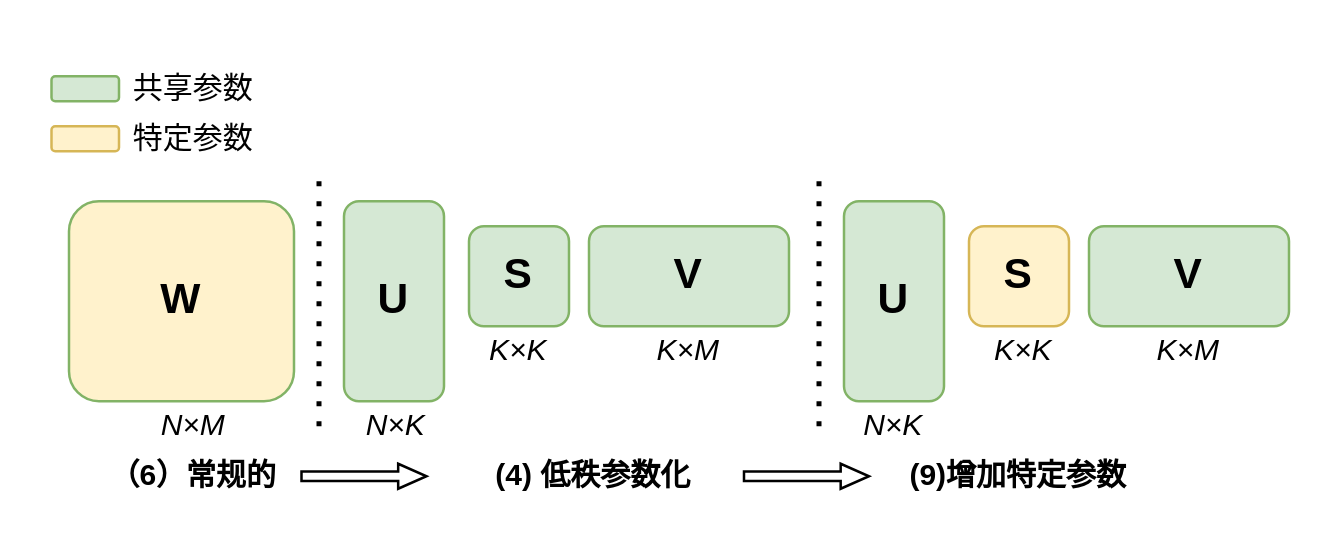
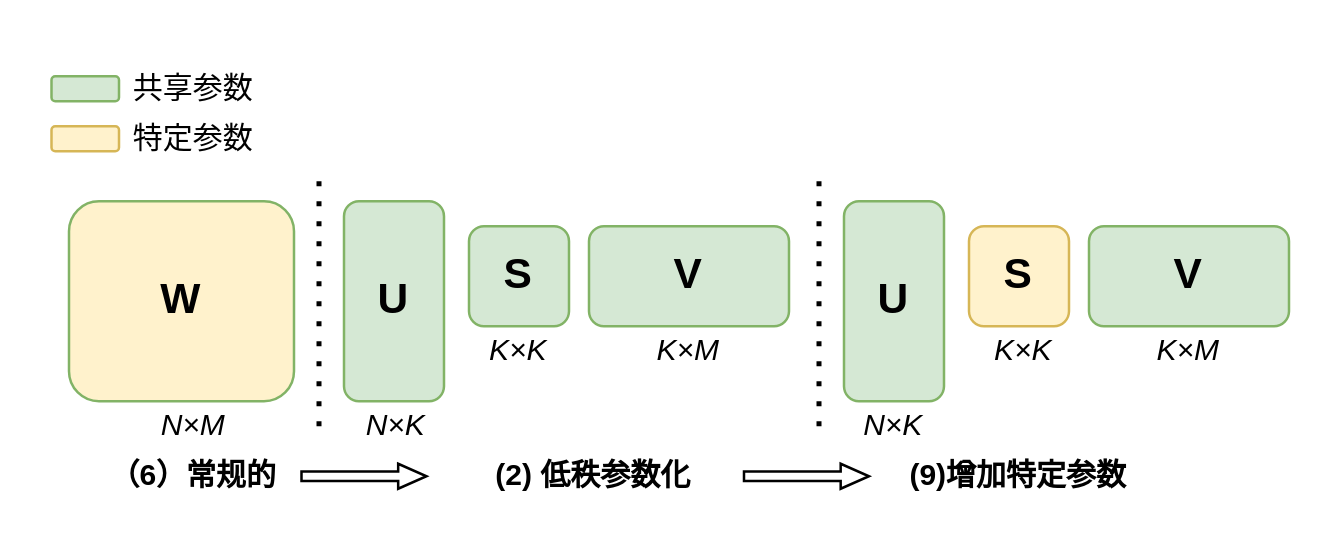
  <mxCell id="0" />
  <mxCell id="1" parent="0" />
  <mxCell id="2" value="&lt;b&gt;&lt;font style=&quot;font-size: 17px;&quot;&gt;W&lt;/font&gt;&lt;/b&gt;" style="rounded=1;whiteSpace=wrap;html=1;fillColor=#fff2cc;strokeColor=#82b366;" parent="1" vertex="1"><mxGeometry x="27" y="80" width="90" height="80" as="geometry" /></mxCell>
  <mxCell id="3" value="" style="endArrow=none;dashed=1;html=1;dashPattern=1 3;strokeWidth=2;rounded=0;" parent="1" edge="1"><mxGeometry width="50" height="50" relative="1" as="geometry"><mxPoint x="127" y="170" as="sourcePoint" /><mxPoint x="127" y="70" as="targetPoint" /></mxGeometry></mxCell>
  <mxCell id="4" value="&lt;b&gt;&lt;font style=&quot;font-size: 17px;&quot;&gt;U&lt;/font&gt;&lt;/b&gt;" style="rounded=1;whiteSpace=wrap;html=1;fillColor=#d5e8d4;strokeColor=#82b366;" parent="1" vertex="1"><mxGeometry x="137" y="80" width="40" height="80" as="geometry" /></mxCell>
  <mxCell id="5" value="&lt;b&gt;&lt;font style=&quot;font-size: 17px;&quot;&gt;S&lt;/font&gt;&lt;/b&gt;" style="rounded=1;whiteSpace=wrap;html=1;fillColor=#d5e8d4;strokeColor=#82b366;" parent="1" vertex="1"><mxGeometry x="187" y="90" width="40" height="40" as="geometry" /></mxCell>
  <mxCell id="6" value="&lt;b&gt;&lt;font style=&quot;font-size: 17px;&quot;&gt;V&lt;/font&gt;&lt;/b&gt;" style="rounded=1;whiteSpace=wrap;html=1;fillColor=#d5e8d4;strokeColor=#82b366;direction=south;" parent="1" vertex="1"><mxGeometry x="235" y="90" width="80" height="40" as="geometry" /></mxCell>
  <mxCell id="7" value="" style="endArrow=none;dashed=1;html=1;dashPattern=1 3;strokeWidth=2;rounded=0;" parent="1" edge="1"><mxGeometry width="50" height="50" relative="1" as="geometry"><mxPoint x="327" y="170" as="sourcePoint" /><mxPoint x="327" y="70" as="targetPoint" /></mxGeometry></mxCell>
  <mxCell id="8" value="&lt;b&gt;&lt;font style=&quot;font-size: 17px;&quot;&gt;U&lt;/font&gt;&lt;/b&gt;" style="rounded=1;whiteSpace=wrap;html=1;fillColor=#d5e8d4;strokeColor=#82b366;" parent="1" vertex="1"><mxGeometry x="337" y="80" width="40" height="80" as="geometry" /></mxCell>
  <mxCell id="9" value="&lt;b style=&quot;border-color: var(--border-color);&quot;&gt;&lt;font style=&quot;border-color: var(--border-color); font-size: 17px;&quot;&gt;S&lt;/font&gt;&lt;/b&gt;" style="rounded=1;whiteSpace=wrap;html=1;fillColor=#fff2cc;strokeColor=#d6b656;" parent="1" vertex="1"><mxGeometry x="387" y="90" width="40" height="40" as="geometry" /></mxCell>
  <mxCell id="10" value="&lt;b style=&quot;border-color: var(--border-color);&quot;&gt;&lt;font style=&quot;border-color: var(--border-color); font-size: 17px;&quot;&gt;V&lt;/font&gt;&lt;/b&gt;" style="rounded=1;whiteSpace=wrap;html=1;fillColor=#d5e8d4;strokeColor=#82b366;direction=south;" parent="1" vertex="1"><mxGeometry x="435" y="90" width="80" height="40" as="geometry" /></mxCell>
  <mxCell id="11" value="&lt;b&gt;（6）常规的&lt;/b&gt;" style="text;html=1;strokeColor=none;fillColor=none;align=center;verticalAlign=middle;whiteSpace=wrap;rounded=0;" parent="1" vertex="1"><mxGeometry x="37" y="180" width="80" height="20" as="geometry" /></mxCell>
- <mxCell id="12" value="&lt;b&gt;(4) 低秩参数化&lt;/b&gt;" style="text;html=1;strokeColor=none;fillColor=none;align=center;verticalAlign=middle;whiteSpace=wrap;rounded=0;" parent="1" vertex="1"><mxGeometry x="177" y="180" width="120" height="20" as="geometry" /></mxCell>
+ <mxCell id="12" value="&lt;b&gt;(2) 低秩参数化&lt;/b&gt;" style="text;html=1;strokeColor=none;fillColor=none;align=center;verticalAlign=middle;whiteSpace=wrap;rounded=0;" parent="1" vertex="1"><mxGeometry x="177" y="180" width="120" height="20" as="geometry" /></mxCell>
  <mxCell id="13" value="&lt;b&gt;(9)增加特定参数&lt;br&gt;&lt;/b&gt;" style="text;html=1;strokeColor=none;fillColor=none;align=center;verticalAlign=middle;whiteSpace=wrap;rounded=0;" parent="1" vertex="1"><mxGeometry x="347" y="180" width="120" height="20" as="geometry" /></mxCell>
  <mxCell id="14" value="" style="html=1;shadow=0;dashed=0;align=center;verticalAlign=middle;shape=mxgraph.arrows2.arrow;dy=0.62;dx=11.33;notch=0;" parent="1" vertex="1"><mxGeometry x="120" y="185" width="50" height="10" as="geometry" /></mxCell>
  <mxCell id="15" value="" style="html=1;shadow=0;dashed=0;align=center;verticalAlign=middle;shape=mxgraph.arrows2.arrow;dy=0.62;dx=11.33;notch=0;" parent="1" vertex="1"><mxGeometry x="297" y="185" width="50" height="10" as="geometry" /></mxCell>
  <mxCell id="16" value="N×M" style="text;html=1;strokeColor=none;fillColor=none;align=center;verticalAlign=middle;whiteSpace=wrap;rounded=0;fontStyle=2" parent="1" vertex="1"><mxGeometry x="47" y="155" width="60" height="30" as="geometry" /></mxCell>
  <mxCell id="17" value="N×K" style="text;html=1;strokeColor=none;fillColor=none;align=center;verticalAlign=middle;whiteSpace=wrap;rounded=0;fontStyle=2" parent="1" vertex="1"><mxGeometry x="128" y="155" width="60" height="30" as="geometry" /></mxCell>
  <mxCell id="18" value="K×K" style="text;html=1;strokeColor=none;fillColor=none;align=center;verticalAlign=middle;whiteSpace=wrap;rounded=0;fontStyle=2" parent="1" vertex="1"><mxGeometry x="177" y="125" width="60" height="30" as="geometry" /></mxCell>
  <mxCell id="19" value="K×M" style="text;html=1;strokeColor=none;fillColor=none;align=center;verticalAlign=middle;whiteSpace=wrap;rounded=0;fontStyle=2" parent="1" vertex="1"><mxGeometry x="245" y="125" width="60" height="30" as="geometry" /></mxCell>
  <mxCell id="20" value="N×K" style="text;html=1;strokeColor=none;fillColor=none;align=center;verticalAlign=middle;whiteSpace=wrap;rounded=0;fontStyle=2" parent="1" vertex="1"><mxGeometry x="327" y="155" width="60" height="30" as="geometry" /></mxCell>
  <mxCell id="21" value="K×K" style="text;html=1;strokeColor=none;fillColor=none;align=center;verticalAlign=middle;whiteSpace=wrap;rounded=0;fontStyle=2" parent="1" vertex="1"><mxGeometry x="379" y="125" width="60" height="30" as="geometry" /></mxCell>
  <mxCell id="22" value="K×M" style="text;html=1;strokeColor=none;fillColor=none;align=center;verticalAlign=middle;whiteSpace=wrap;rounded=0;fontStyle=2" parent="1" vertex="1"><mxGeometry x="445" y="125" width="60" height="30" as="geometry" /></mxCell>
  <mxCell id="23" value="" style="rounded=1;whiteSpace=wrap;html=1;fillColor=#d5e8d4;strokeColor=#82b366;" parent="1" vertex="1"><mxGeometry x="20" y="30" width="27" height="10" as="geometry" /></mxCell>
  <mxCell id="24" value="共享参数" style="text;html=1;strokeColor=none;fillColor=none;align=center;verticalAlign=middle;whiteSpace=wrap;rounded=0;" parent="1" vertex="1"><mxGeometry x="47" y="20" width="60" height="30" as="geometry" /></mxCell>
  <mxCell id="25" value="" style="rounded=1;whiteSpace=wrap;html=1;fillColor=#fff2cc;strokeColor=#d6b656;" parent="1" vertex="1"><mxGeometry x="20" y="50" width="27" height="10" as="geometry" /></mxCell>
  <mxCell id="26" value="特定参数" style="text;html=1;strokeColor=none;fillColor=none;align=center;verticalAlign=middle;whiteSpace=wrap;rounded=0;" parent="1" vertex="1"><mxGeometry x="47" y="40" width="60" height="30" as="geometry" /></mxCell>
